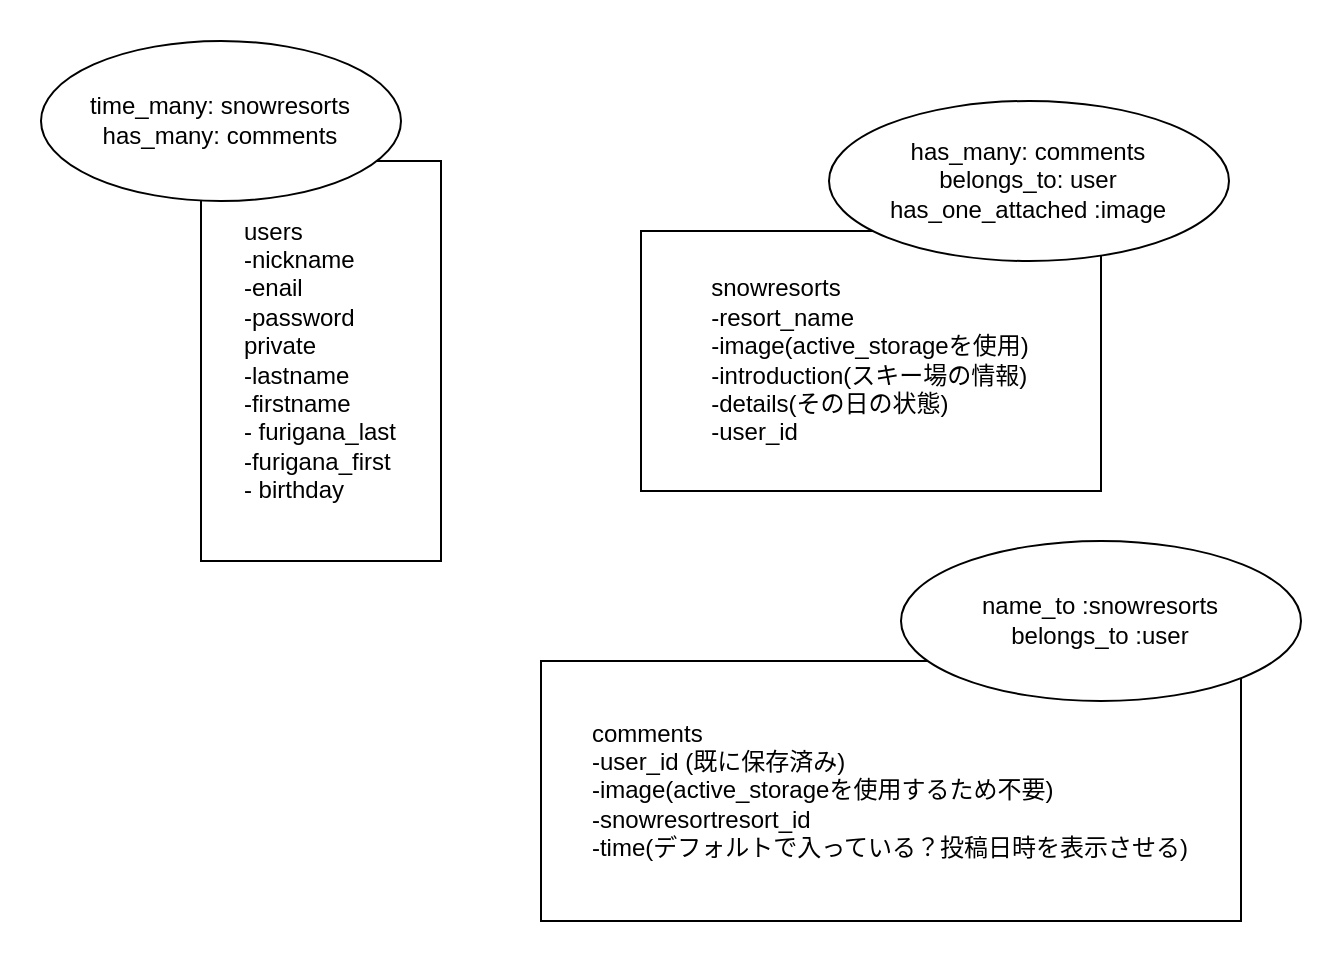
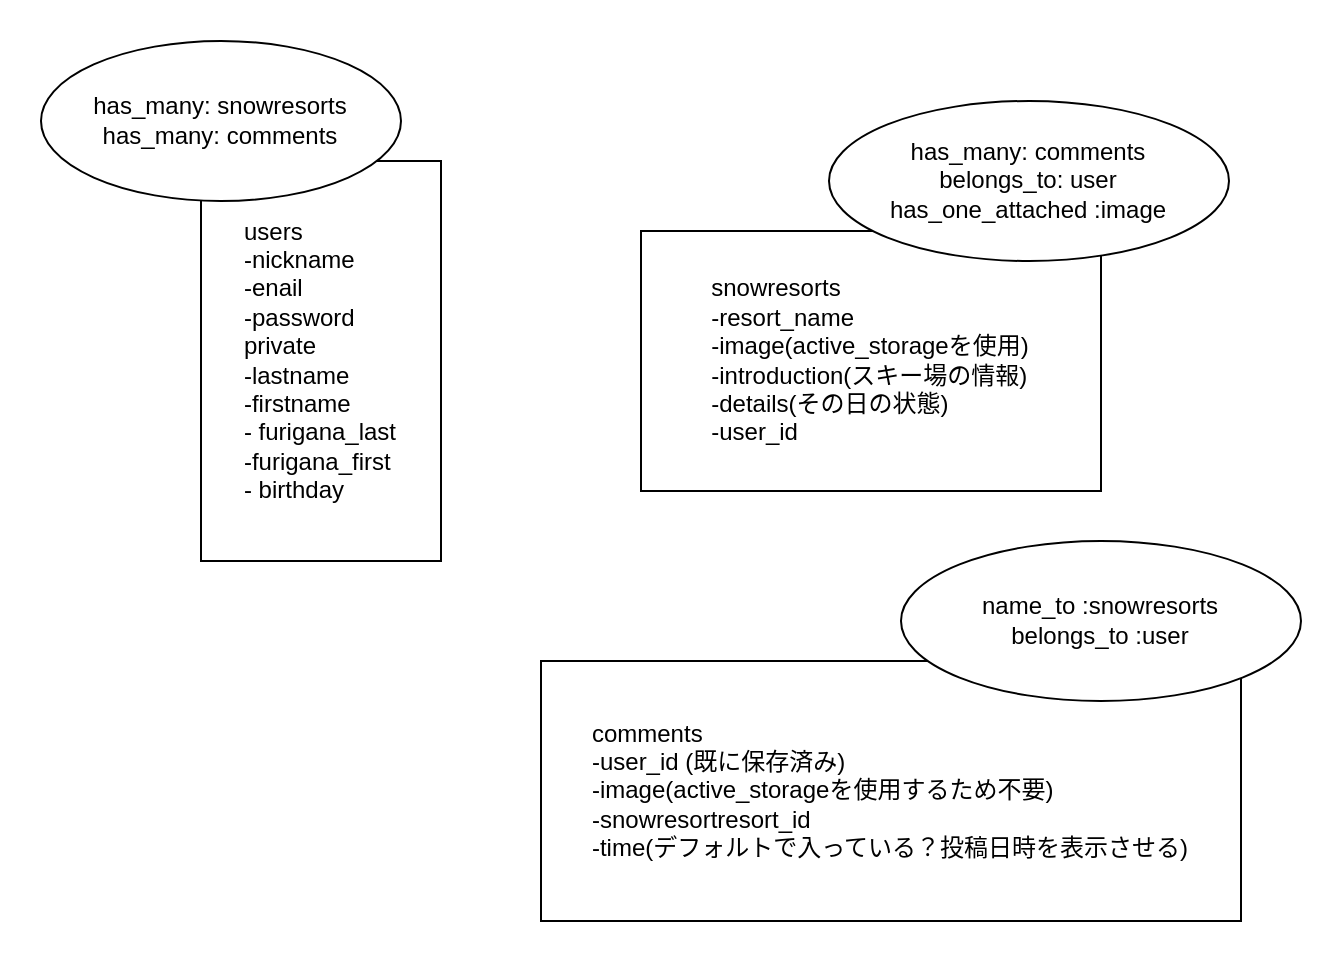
  <mxCell id="0" />
  <mxCell id="1" parent="0" />
  <mxCell id="2" value="&lt;div style=&quot;text-align: left&quot;&gt;users&lt;/div&gt;&lt;div style=&quot;text-align: left&quot;&gt;-nickname&lt;/div&gt;&lt;div style=&quot;text-align: left&quot;&gt;-enail&lt;/div&gt;&lt;div style=&quot;text-align: left&quot;&gt;-password&lt;/div&gt;&lt;div style=&quot;text-align: left&quot;&gt;private&lt;/div&gt;&lt;div style=&quot;text-align: left&quot;&gt;-lastname&lt;/div&gt;&lt;div style=&quot;text-align: left&quot;&gt;-firstname&lt;/div&gt;&lt;div style=&quot;text-align: left&quot;&gt;&lt;div style=&quot;text-align: justify&quot;&gt;- furigana_last&lt;/div&gt;&lt;div style=&quot;text-align: justify&quot;&gt;-furigana_first&lt;/div&gt;&lt;div style=&quot;text-align: justify&quot;&gt;- birthday&lt;/div&gt;&lt;/div&gt;" style="whiteSpace=wrap;html=1;" parent="1" vertex="1"><mxGeometry x="100" y="80" width="120" height="200" as="geometry" /></mxCell>
- <mxCell id="3" value="&lt;span&gt;time_many: snowresorts&lt;/span&gt;&lt;br&gt;&lt;span&gt;has_many: comments&lt;/span&gt;" style="ellipse;whiteSpace=wrap;html=1;" parent="1" vertex="1"><mxGeometry x="20" y="20" width="180" height="80" as="geometry" /></mxCell>
+ <mxCell id="3" value="&lt;span&gt;has_many: snowresorts&lt;/span&gt;&lt;br&gt;&lt;span&gt;has_many: comments&lt;/span&gt;" style="ellipse;whiteSpace=wrap;html=1;" parent="1" vertex="1"><mxGeometry x="20" y="20" width="180" height="80" as="geometry" /></mxCell>
  <mxCell id="4" value="&lt;div style=&quot;text-align: justify&quot;&gt;&lt;span style=&quot;text-align: left&quot;&gt;snow&lt;/span&gt;&lt;span style=&quot;text-align: left&quot;&gt;resorts&lt;/span&gt;&lt;/div&gt;&lt;span style=&quot;text-align: left&quot;&gt;&lt;div style=&quot;text-align: justify&quot;&gt;&lt;span&gt;-resort_name&lt;/span&gt;&lt;/div&gt;&lt;/span&gt;&lt;span style=&quot;text-align: left&quot;&gt;&lt;div style=&quot;text-align: justify&quot;&gt;&lt;span&gt;-image(active_storageを使用)&lt;/span&gt;&lt;/div&gt;&lt;/span&gt;&lt;span style=&quot;text-align: left&quot;&gt;&lt;div style=&quot;text-align: justify&quot;&gt;&lt;span&gt;-introduction(スキー場の情報)&lt;/span&gt;&lt;/div&gt;&lt;div style=&quot;text-align: justify&quot;&gt;&lt;span&gt;-details(その日の状態)&lt;/span&gt;&lt;/div&gt;&lt;/span&gt;&lt;span style=&quot;text-align: left&quot;&gt;&lt;div style=&quot;text-align: justify&quot;&gt;&lt;span&gt;-user_id&lt;/span&gt;&lt;/div&gt;&lt;/span&gt;" style="whiteSpace=wrap;html=1;" parent="1" vertex="1"><mxGeometry x="320" y="115" width="230" height="130" as="geometry" /></mxCell>
  <mxCell id="5" value="&lt;span style=&quot;text-align: left&quot;&gt;has_many: comments&lt;/span&gt;&lt;br style=&quot;text-align: left&quot;&gt;&lt;span style=&quot;text-align: left&quot;&gt;belongs_to: user&lt;br&gt;has_one_attached :image&lt;br&gt;&lt;/span&gt;" style="ellipse;whiteSpace=wrap;html=1;" parent="1" vertex="1"><mxGeometry x="414" y="50" width="200" height="80" as="geometry" /></mxCell>
  <mxCell id="6" value="&lt;div style=&quot;text-align: justify&quot;&gt;&lt;span style=&quot;font-family: &amp;#34;helvetica&amp;#34; ; text-align: left&quot;&gt;comments&lt;/span&gt;&lt;/div&gt;&lt;span style=&quot;text-align: left ; font-family: &amp;#34;helvetica&amp;#34;&quot;&gt;&lt;div style=&quot;text-align: justify&quot;&gt;&lt;span&gt;-user_id (既に保存済み)&lt;/span&gt;&lt;/div&gt;&lt;/span&gt;&lt;span style=&quot;text-align: left ; font-family: &amp;#34;helvetica&amp;#34;&quot;&gt;&lt;div style=&quot;text-align: justify&quot;&gt;&lt;span&gt;-image&lt;/span&gt;&lt;span&gt;(active_storageを使用するため不要)&lt;/span&gt;&lt;/div&gt;&lt;/span&gt;&lt;span style=&quot;text-align: left ; font-family: &amp;#34;helvetica&amp;#34;&quot;&gt;&lt;div style=&quot;text-align: justify&quot;&gt;&lt;span&gt;-snowresortresort_id&lt;/span&gt;&lt;/div&gt;&lt;div style=&quot;text-align: justify&quot;&gt;&lt;span&gt;-time(デフォルトで入っている？投稿日時を表示させる)&lt;/span&gt;&lt;/div&gt;&lt;/span&gt;" style="whiteSpace=wrap;html=1;" parent="1" vertex="1"><mxGeometry x="270" y="330" width="350" height="130" as="geometry" /></mxCell>
  <mxCell id="7" value="&lt;span style=&quot;text-align: left&quot;&gt;name_to :snowresorts&lt;/span&gt;&lt;br style=&quot;text-align: left&quot;&gt;&lt;span style=&quot;text-align: left&quot;&gt;belongs_to :user&lt;/span&gt;" style="ellipse;whiteSpace=wrap;html=1;" parent="1" vertex="1"><mxGeometry x="450" y="270" width="200" height="80" as="geometry" /></mxCell>
